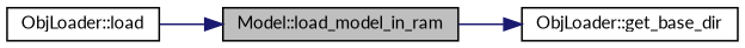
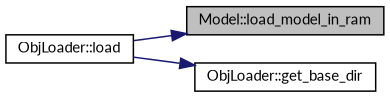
  digraph {
    fontname=Lato
    rankdir=LR
    node [color=black fontname=Lato fontsize=10 shape=record]
    edge [color=midnightblue fontname=Lato fontsize=10 labelfontname=Helvetica labelfontsize=10 style=solid]
    n1 [fillcolor=grey75 fontcolor=black height=0.2 label="Model::load_model_in_ram" style=filled width=0.4]
    n2 [height=0.2 label="ObjLoader::load" width=0.4]
    n3 [height=0.2 label="ObjLoader::get_base_dir" width=0.4]
    n2 -> n1
-   n1 -> n3
+   n2 -> n3
  }
